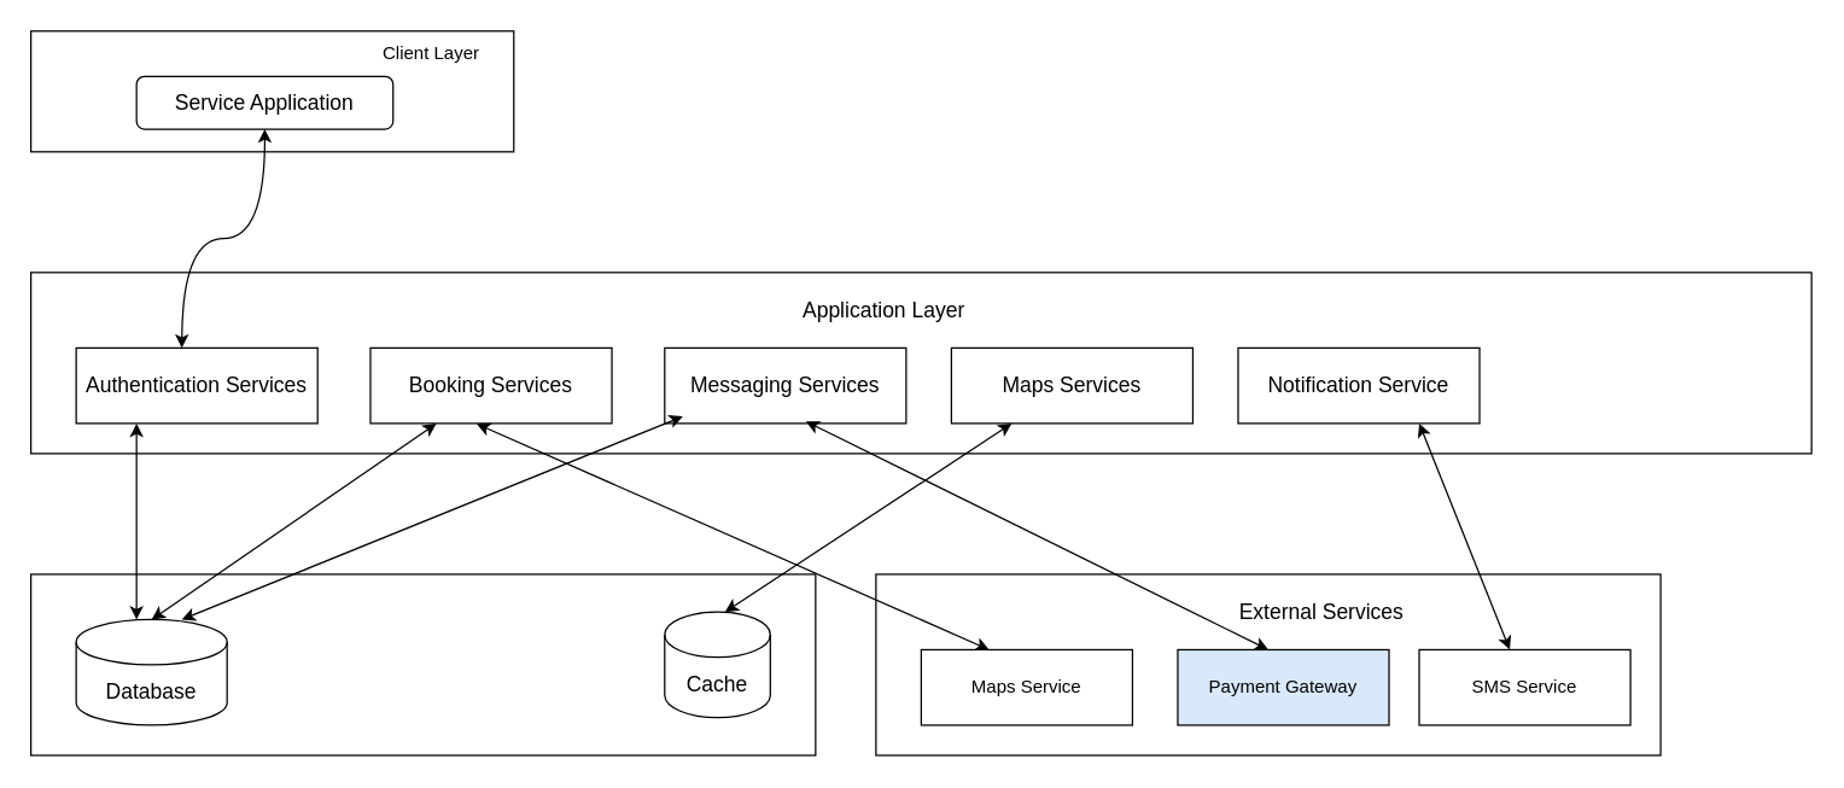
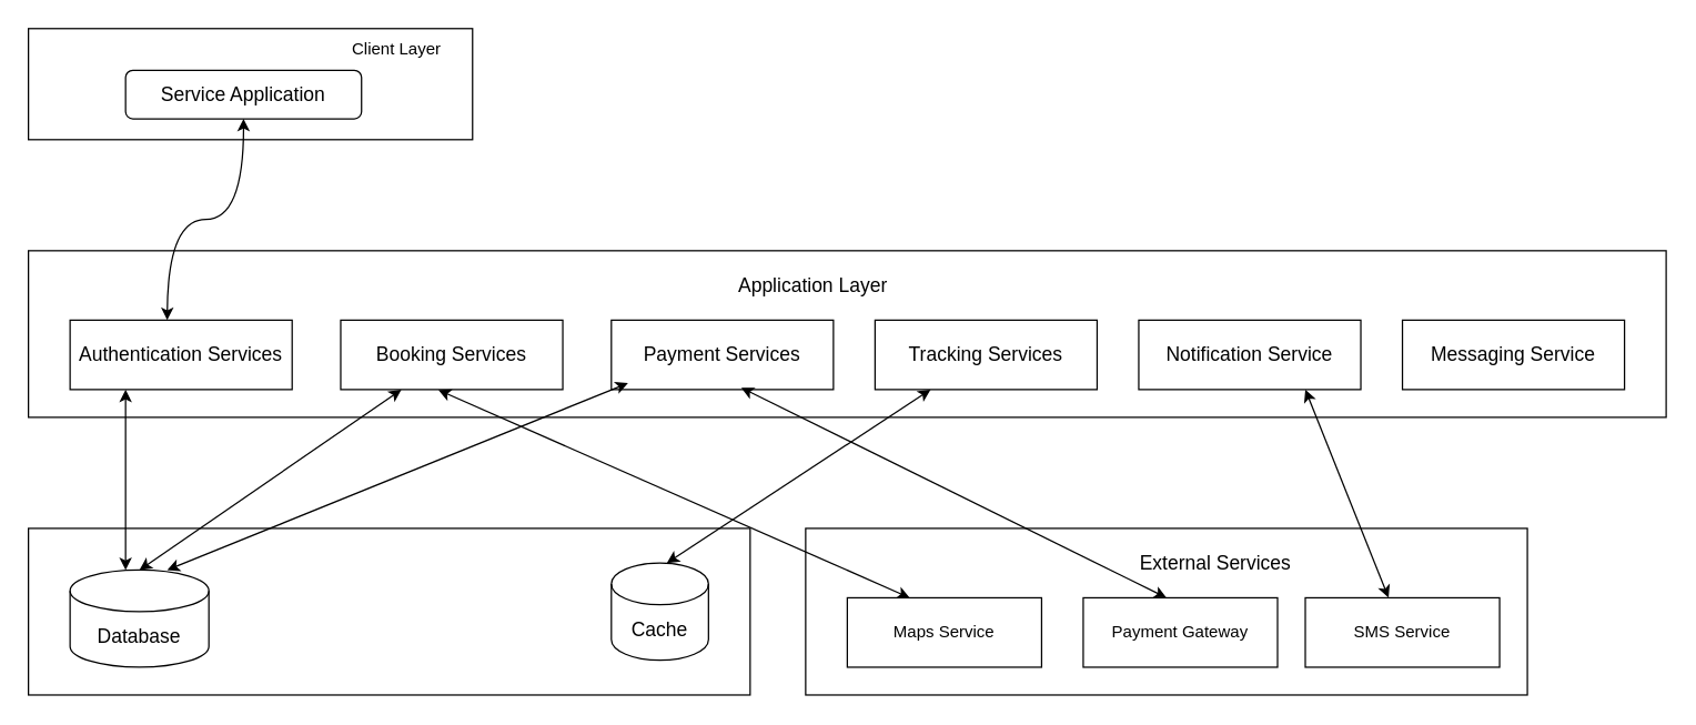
  <mxCell id="0" />
  <mxCell id="1" parent="0" />
  <mxCell id="2" value="" style="rounded=0;whiteSpace=wrap;html=1;" vertex="1" parent="1"><mxGeometry x="20" y="20" width="320" height="80" as="geometry" /></mxCell>
  <mxCell id="3" value="&lt;font style=&quot;font-size: 14px;&quot;&gt;Service Application&lt;/font&gt;" style="rounded=1;whiteSpace=wrap;html=1;" vertex="1" parent="1"><mxGeometry x="90" y="50" width="170" height="35" as="geometry" /></mxCell>
  <mxCell id="4" value="Client Layer" style="text;html=1;align=center;verticalAlign=middle;resizable=0;points=[];autosize=1;strokeColor=none;fillColor=none;" vertex="1" parent="1"><mxGeometry x="240" y="20" width="90" height="30" as="geometry" /></mxCell>
  <mxCell id="5" value="" style="rounded=0;whiteSpace=wrap;html=1;" vertex="1" parent="1"><mxGeometry x="20" y="380" width="520" height="120" as="geometry" /></mxCell>
  <mxCell id="6" value="" style="group" vertex="1" connectable="0" parent="1"><mxGeometry x="20" y="180" width="1180" height="120" as="geometry" /></mxCell>
  <mxCell id="7" value="" style="rounded=0;whiteSpace=wrap;html=1;" vertex="1" parent="6"><mxGeometry width="1180" height="120" as="geometry" /></mxCell>
  <mxCell id="8" value="&lt;font style=&quot;font-size: 14px;&quot;&gt;Authentication Services&lt;/font&gt;" style="rounded=0;whiteSpace=wrap;html=1;" vertex="1" parent="6"><mxGeometry x="30" y="50" width="160" height="50" as="geometry" /></mxCell>
  <mxCell id="9" value="&lt;font style=&quot;font-size: 14px;&quot;&gt;Booking Services&lt;/font&gt;" style="rounded=0;whiteSpace=wrap;html=1;" vertex="1" parent="6"><mxGeometry x="225" y="50" width="160" height="50" as="geometry" /></mxCell>
- <mxCell id="10" value="&lt;font style=&quot;font-size: 14px;&quot;&gt;Messaging Services&lt;/font&gt;" style="rounded=0;whiteSpace=wrap;html=1;" vertex="1" parent="6"><mxGeometry x="420" y="50" width="160" height="50" as="geometry" /></mxCell>
- <mxCell id="11" value="&lt;font style=&quot;font-size: 14px;&quot;&gt;Maps Services&lt;/font&gt;" style="rounded=0;whiteSpace=wrap;html=1;" vertex="1" parent="6"><mxGeometry x="610" y="50" width="160" height="50" as="geometry" /></mxCell>
+ <mxCell id="10" value="&lt;font style=&quot;font-size: 14px;&quot;&gt;Payment Services&lt;/font&gt;" style="rounded=0;whiteSpace=wrap;html=1;" vertex="1" parent="6"><mxGeometry x="420" y="50" width="160" height="50" as="geometry" /></mxCell>
+ <mxCell id="11" value="&lt;font style=&quot;font-size: 14px;&quot;&gt;Tracking Services&lt;/font&gt;" style="rounded=0;whiteSpace=wrap;html=1;" vertex="1" parent="6"><mxGeometry x="610" y="50" width="160" height="50" as="geometry" /></mxCell>
  <mxCell id="12" value="&lt;font style=&quot;font-size: 14px;&quot;&gt;Notification Service&lt;/font&gt;" style="rounded=0;whiteSpace=wrap;html=1;" vertex="1" parent="6"><mxGeometry x="800" y="50" width="160" height="50" as="geometry" /></mxCell>
+ <mxCell id="13" value="&lt;font style=&quot;font-size: 14px;&quot;&gt;Messaging Service&lt;/font&gt;" style="rounded=0;whiteSpace=wrap;html=1;" vertex="1" parent="6"><mxGeometry x="990" y="50" width="160" height="50" as="geometry" /></mxCell>
  <mxCell id="14" value="&lt;font style=&quot;font-size: 14px;&quot;&gt;Application Layer&lt;/font&gt;" style="text;html=1;align=center;verticalAlign=middle;resizable=0;points=[];autosize=1;strokeColor=none;fillColor=none;" vertex="1" parent="6"><mxGeometry x="500" y="10" width="130" height="30" as="geometry" /></mxCell>
  <mxCell id="15" value="" style="endArrow=classic;startArrow=classic;html=1;rounded=0;edgeStyle=orthogonalEdgeStyle;curved=1;" edge="1" parent="6" target="3"><mxGeometry width="50" height="50" relative="1" as="geometry"><mxPoint x="100" y="50" as="sourcePoint" /><mxPoint x="150" as="targetPoint" /></mxGeometry></mxCell>
  <mxCell id="16" value="&lt;font style=&quot;font-size: 14px;&quot;&gt;Database&lt;/font&gt;" style="shape=cylinder3;whiteSpace=wrap;html=1;boundedLbl=1;backgroundOutline=1;size=15;" vertex="1" parent="1"><mxGeometry x="50" y="410" width="100" height="70" as="geometry" /></mxCell>
  <mxCell id="17" value="&lt;font style=&quot;font-size: 14px;&quot;&gt;Cache&lt;/font&gt;" style="shape=cylinder3;whiteSpace=wrap;html=1;boundedLbl=1;backgroundOutline=1;size=15;" vertex="1" parent="1"><mxGeometry x="440" y="405" width="70" height="70" as="geometry" /></mxCell>
  <mxCell id="18" value="" style="rounded=0;whiteSpace=wrap;html=1;" vertex="1" parent="1"><mxGeometry x="580" y="380" width="520" height="120" as="geometry" /></mxCell>
  <mxCell id="19" value="&lt;font style=&quot;font-size: 14px;&quot;&gt;External Services&lt;/font&gt;" style="text;html=1;align=center;verticalAlign=middle;resizable=0;points=[];autosize=1;strokeColor=none;fillColor=none;" vertex="1" parent="1"><mxGeometry x="810" y="390" width="130" height="30" as="geometry" /></mxCell>
  <mxCell id="20" value="Maps Service" style="rounded=0;whiteSpace=wrap;html=1;" vertex="1" parent="1"><mxGeometry x="610" y="430" width="140" height="50" as="geometry" /></mxCell>
- <mxCell id="21" value="Payment Gateway" style="rounded=0;whiteSpace=wrap;html=1;fillColor=#dae8fc;" vertex="1" parent="1"><mxGeometry x="780" y="430" width="140" height="50" as="geometry" /></mxCell>
+ <mxCell id="21" value="Payment Gateway" style="rounded=0;whiteSpace=wrap;html=1;" vertex="1" parent="1"><mxGeometry x="780" y="430" width="140" height="50" as="geometry" /></mxCell>
  <mxCell id="22" value="SMS Service" style="rounded=0;whiteSpace=wrap;html=1;" vertex="1" parent="1"><mxGeometry x="940" y="430" width="140" height="50" as="geometry" /></mxCell>
  <mxCell id="23" value="" style="endArrow=classic;startArrow=classic;html=1;rounded=0;entryX=0.25;entryY=1;entryDx=0;entryDy=0;" edge="1" parent="1" target="8"><mxGeometry width="50" height="50" relative="1" as="geometry"><mxPoint x="90" y="410" as="sourcePoint" /><mxPoint x="140" y="360" as="targetPoint" /></mxGeometry></mxCell>
  <mxCell id="24" value="" style="endArrow=classic;startArrow=classic;html=1;rounded=0;" edge="1" parent="1" target="9"><mxGeometry width="50" height="50" relative="1" as="geometry"><mxPoint x="100" y="410" as="sourcePoint" /><mxPoint x="150" y="360" as="targetPoint" /></mxGeometry></mxCell>
  <mxCell id="25" value="" style="endArrow=classic;startArrow=classic;html=1;rounded=0;entryX=0.075;entryY=0.907;entryDx=0;entryDy=0;entryPerimeter=0;" edge="1" parent="1" target="10"><mxGeometry width="50" height="50" relative="1" as="geometry"><mxPoint x="120" y="410" as="sourcePoint" /><mxPoint x="170" y="360" as="targetPoint" /></mxGeometry></mxCell>
  <mxCell id="26" value="" style="endArrow=classic;startArrow=classic;html=1;rounded=0;entryX=0.25;entryY=1;entryDx=0;entryDy=0;" edge="1" parent="1" target="11"><mxGeometry width="50" height="50" relative="1" as="geometry"><mxPoint x="480" y="405" as="sourcePoint" /><mxPoint x="530" y="355" as="targetPoint" /></mxGeometry></mxCell>
  <mxCell id="27" value="" style="endArrow=classic;startArrow=classic;html=1;rounded=0;entryX=0.44;entryY=1.007;entryDx=0;entryDy=0;entryPerimeter=0;" edge="1" parent="1" target="9"><mxGeometry width="50" height="50" relative="1" as="geometry"><mxPoint x="655" y="430" as="sourcePoint" /><mxPoint x="705" y="380" as="targetPoint" /></mxGeometry></mxCell>
  <mxCell id="28" value="" style="endArrow=classic;startArrow=classic;html=1;rounded=0;entryX=0.585;entryY=0.973;entryDx=0;entryDy=0;entryPerimeter=0;" edge="1" parent="1" target="10"><mxGeometry width="50" height="50" relative="1" as="geometry"><mxPoint x="840" y="430" as="sourcePoint" /><mxPoint x="890" y="400" as="targetPoint" /></mxGeometry></mxCell>
  <mxCell id="29" value="" style="endArrow=classic;startArrow=classic;html=1;rounded=0;entryX=0.75;entryY=1;entryDx=0;entryDy=0;" edge="1" parent="1" target="12"><mxGeometry width="50" height="50" relative="1" as="geometry"><mxPoint x="1000" y="430" as="sourcePoint" /><mxPoint x="1100" y="380" as="targetPoint" /></mxGeometry></mxCell>
